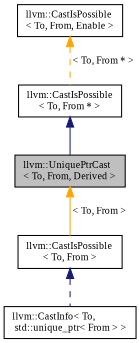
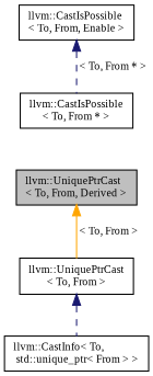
  digraph {
    fontname="Liberation Serif"
    node [color=black fontname="Liberation Serif" fontsize=10 shape=record]
    edge [color=orange dir=back fontname="Liberation Serif" fontsize=10 labelfontname=Helvetica labelfontsize=10 style=solid]
    n1 [fillcolor=grey75 fontcolor=black height=0.2 label="llvm::UniquePtrCast\l\< To, From, Derived \>" style=filled width=0.4]
-   n2 [height=0.2 label="llvm::CastIsPossible\l\< To, From \>" width=0.4]
+   n2 [height=0.2 label="llvm::UniquePtrCast\l\< To, From \>" width=0.4]
    n3 [height=0.2 label="llvm::CastInfo\< To,\l std::unique_ptr\< From \> \>" width=0.4]
    n4 [height=0.2 label="llvm::CastIsPossible\l\< To, From * \>" width=0.4]
    n5 [height=0.2 label="llvm::CastIsPossible\l\< To, From, Enable \>" width=0.4]
    n1 -> n2 [label=" \< To, From \>"]
    n2 -> n3 [color=midnightblue style=dashed]
-   n4 -> n1 [color=midnightblue]
-   n5 -> n4 [label=" \< To, From * \>" style=dashed]
+   n5 -> n4 [color=midnightblue label=" \< To, From * \>" style=dashed]
  }
